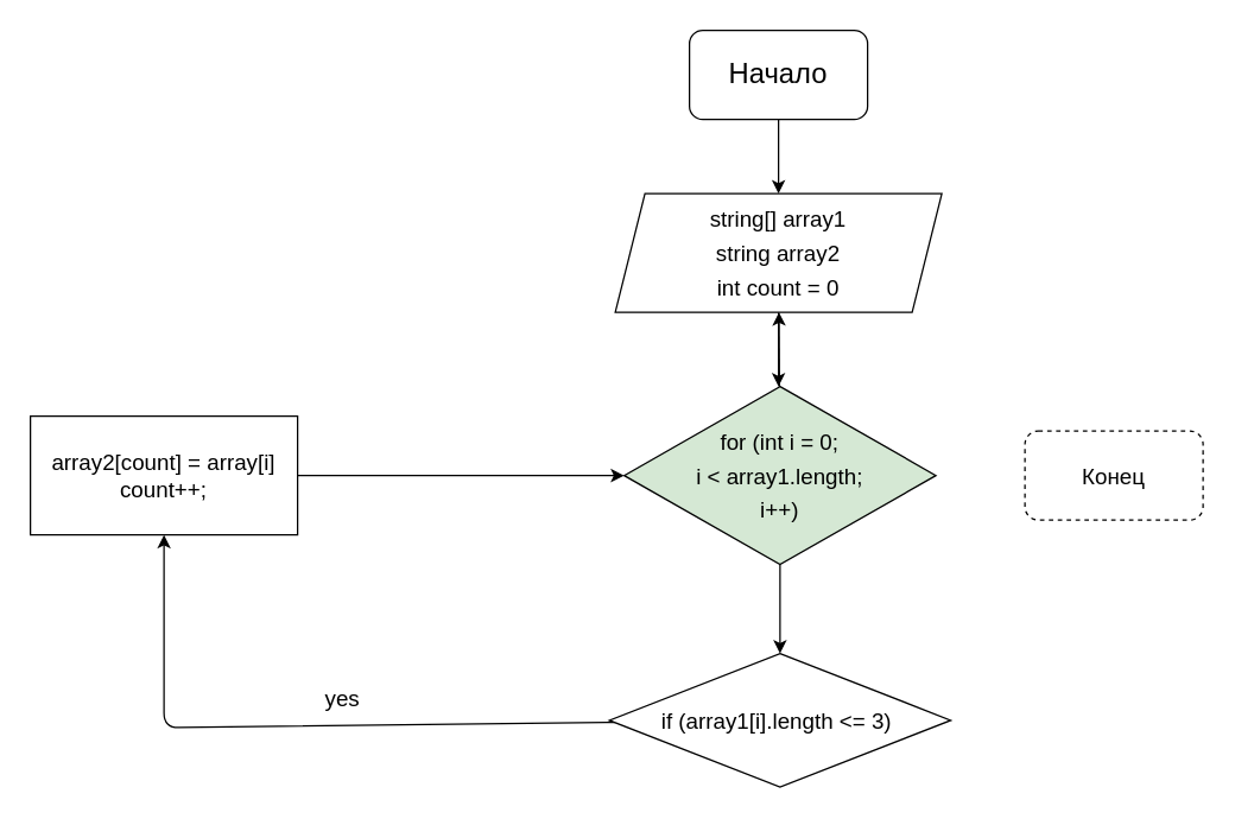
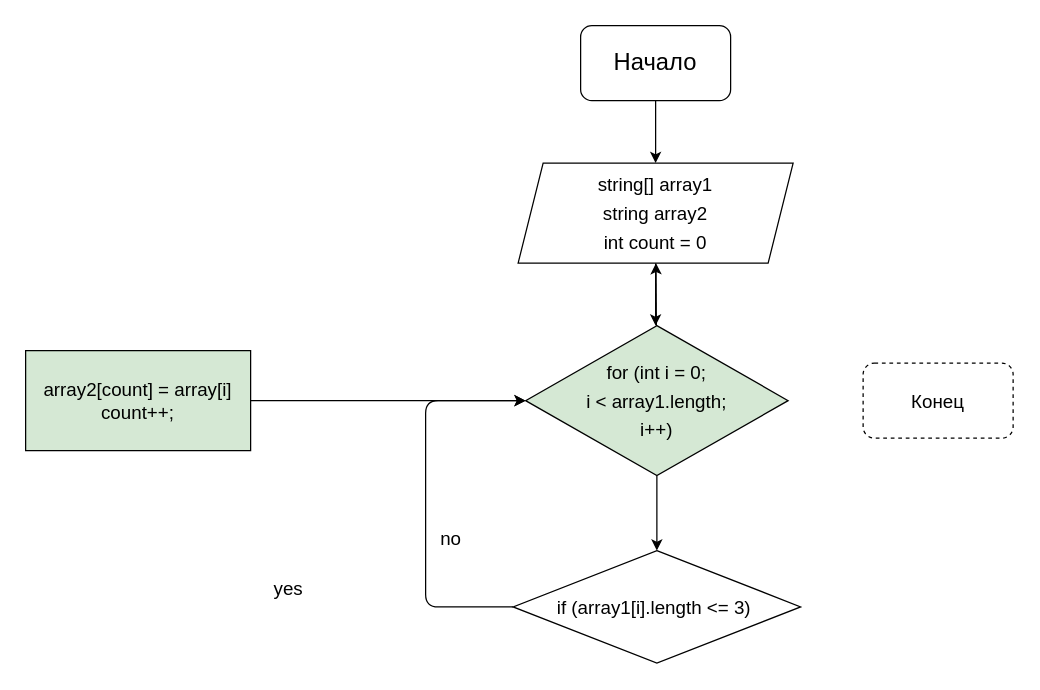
  <mxCell id="0" />
  <mxCell id="1" parent="0" />
  <mxCell id="2" style="edgeStyle=none;html=1;fontSize=19;" edge="1" parent="1" source="3"><mxGeometry relative="1" as="geometry"><mxPoint x="524" y="130" as="targetPoint" /></mxGeometry></mxCell>
  <mxCell id="3" value="&lt;font style=&quot;font-size: 19px&quot;&gt;Начало&lt;/font&gt;" style="rounded=1;whiteSpace=wrap;html=1;" vertex="1" parent="1"><mxGeometry x="464" width="120" height="60" as="geometry" y="20" /></mxCell>
  <mxCell id="4" style="edgeStyle=none;html=1;fontSize=19;" edge="1" parent="1" source="5"><mxGeometry relative="1" as="geometry"><mxPoint x="524" y="260" as="targetPoint" /></mxGeometry></mxCell>
  <mxCell id="5" value="&lt;font style=&quot;font-size: 15px&quot;&gt;string[] array1&lt;br&gt;string array2&lt;br&gt;int count = 0&lt;/font&gt;" style="shape=parallelogram;perimeter=parallelogramPerimeter;whiteSpace=wrap;html=1;fixedSize=1;fontSize=19;" vertex="1" parent="1"><mxGeometry x="414" y="130" width="220" height="80" as="geometry" /></mxCell>
  <mxCell id="6" style="edgeStyle=none;html=1;fontSize=15;" edge="1" parent="1" source="8"><mxGeometry relative="1" as="geometry"><mxPoint x="525" y="440" as="targetPoint" /></mxGeometry></mxCell>
  <mxCell id="7" style="edgeStyle=none;html=1;fontSize=15;" edge="1" parent="1" source="8" target="5"><mxGeometry relative="1" as="geometry"><mxPoint x="750" y="320" as="targetPoint" /></mxGeometry></mxCell>
  <mxCell id="8" value="&lt;font style=&quot;font-size: 15px&quot;&gt;for (int i = 0;&lt;br&gt;i &amp;lt; array1.length;&lt;br&gt;i++)&lt;br&gt;&lt;/font&gt;" style="rhombus;whiteSpace=wrap;html=1;fontSize=19;fillColor=#d5e8d4;" vertex="1" parent="1"><mxGeometry x="420" y="260" width="210" height="120" as="geometry" /></mxCell>
- <mxCell id="10" style="edgeStyle=none;html=1;entryX=0.5;entryY=1;entryDx=0;entryDy=0;fontSize=15;" edge="1" parent="1" source="11" target="14"><mxGeometry relative="1" as="geometry"><Array as="points"><mxPoint x="110" y="490" /></Array></mxGeometry></mxCell>
+ <mxCell id="9" style="edgeStyle=none;html=1;entryX=0;entryY=0.5;entryDx=0;entryDy=0;fontSize=15;" edge="1" parent="1" source="11" target="8"><mxGeometry relative="1" as="geometry"><Array as="points"><mxPoint x="340" y="485" /><mxPoint x="340" y="320" /></Array></mxGeometry></mxCell>
  <mxCell id="11" value="if (array1[i].length &amp;lt;= 3)&amp;nbsp;" style="rhombus;whiteSpace=wrap;html=1;fontSize=15;" vertex="1" parent="1"><mxGeometry x="410" y="440" width="230" height="90" as="geometry" /></mxCell>
+ <mxCell id="12" value="no" style="text;html=1;align=center;verticalAlign=middle;resizable=0;points=[];autosize=1;strokeColor=none;fillColor=none;fontSize=15;" vertex="1" parent="1"><mxGeometry x="345" y="420" width="30" height="20" as="geometry" /></mxCell>
  <mxCell id="13" style="edgeStyle=none;html=1;fontSize=15;" edge="1" parent="1" source="14"><mxGeometry relative="1" as="geometry"><mxPoint x="420" y="320" as="targetPoint" /></mxGeometry></mxCell>
- <mxCell id="14" value="array2[count] = array[i]&lt;br&gt;count++;" style="rounded=0;whiteSpace=wrap;html=1;fontSize=15;" vertex="1" parent="1"><mxGeometry x="20" y="280" width="180" height="80" as="geometry" /></mxCell>
+ <mxCell id="14" value="array2[count] = array[i]&lt;br&gt;count++;" style="rounded=0;whiteSpace=wrap;html=1;fontSize=15;fillColor=#d5e8d4;" vertex="1" parent="1"><mxGeometry x="20" y="280" width="180" height="80" as="geometry" /></mxCell>
  <mxCell id="15" value="yes" style="text;html=1;align=center;verticalAlign=middle;resizable=0;points=[];autosize=1;strokeColor=none;fillColor=none;fontSize=15;" vertex="1" parent="1"><mxGeometry x="210" y="460" width="40" height="20" as="geometry" /></mxCell>
  <mxCell id="16" value="Конец" style="rounded=1;whiteSpace=wrap;html=1;fontSize=15;dashed=1;" vertex="1" parent="1"><mxGeometry x="690" y="290" width="120" height="60" as="geometry" /></mxCell>
